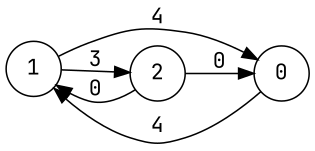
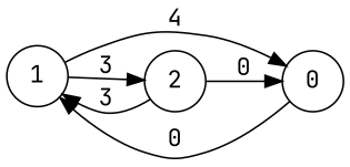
  digraph {
    fontname="JetBrains Mono"
    rankdir=LR
    node [fontname="JetBrains Mono" shape=circle]
    edge [fontname="JetBrains Mono"]
    1
    0
    2
    1 -> 0 [label=4]
    1 -> 2 [label=3]
-   0 -> 1 [label=4]
-   2 -> 1 [label=0]
+   0 -> 1 [label=0]
+   2 -> 1 [label=3]
    2 -> 0 [label=0]
  }
